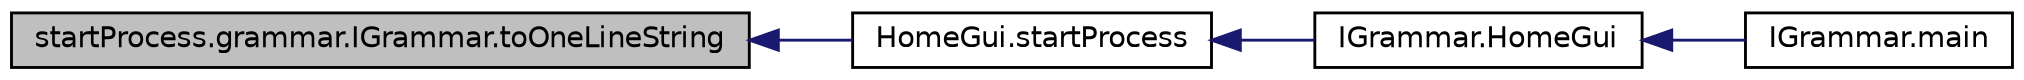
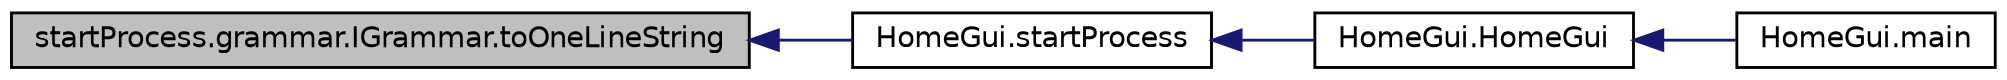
  digraph {
    rankdir=LR
    node [color=black fillcolor=white fontname=Helvetica fontsize=10 shape=record style=filled]
    edge [color=midnightblue dir=back fontname=Helvetica fontsize=10 labelfontname=Helvetica labelfontsize=10 style=solid]
    n1 [fillcolor=grey75 fontcolor=black height=0.2 label="startProcess.grammar.IGrammar.toOneLineString" width=0.4]
    n2 [height=0.2 label="HomeGui.startProcess" width=0.4]
-   n3 [height=0.2 label="IGrammar.HomeGui" width=0.4]
-   n4 [height=0.2 label="IGrammar.main" width=0.4]
+   n3 [height=0.2 label="HomeGui.HomeGui" width=0.4]
+   n4 [height=0.2 label="HomeGui.main" width=0.4]
    n1 -> n2
    n2 -> n3
    n3 -> n4
  }
